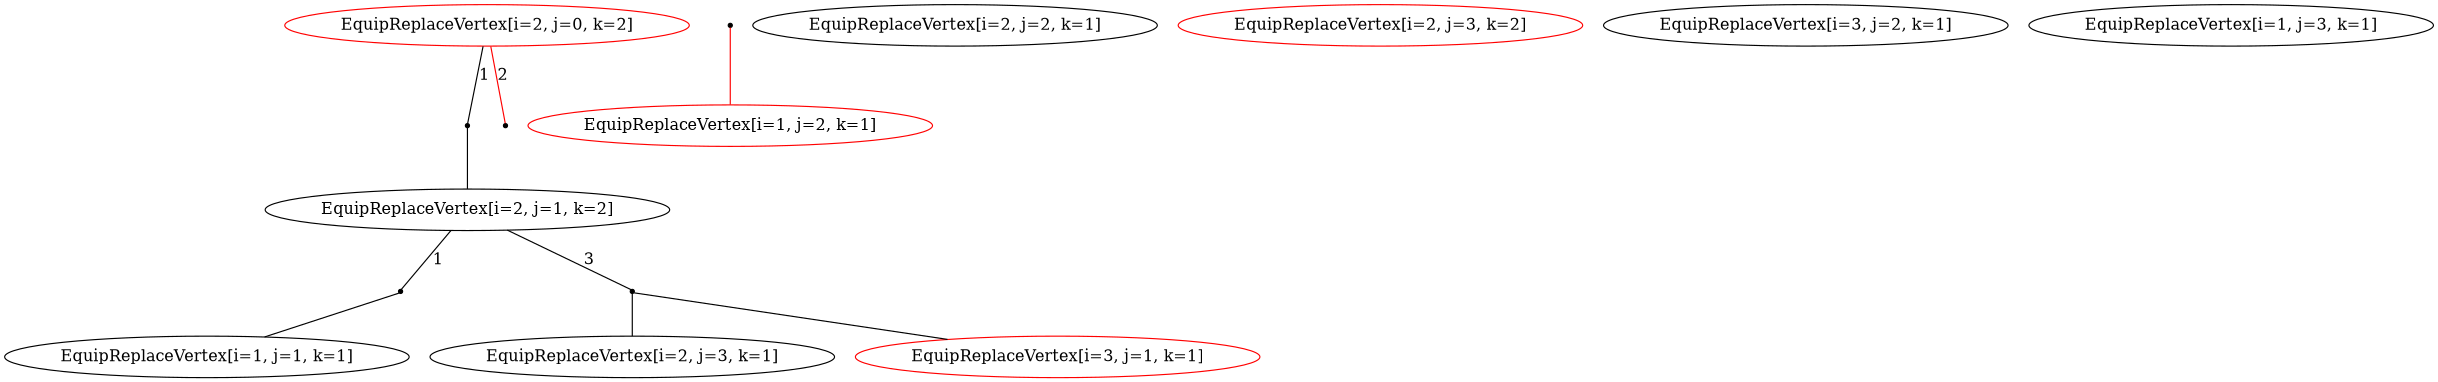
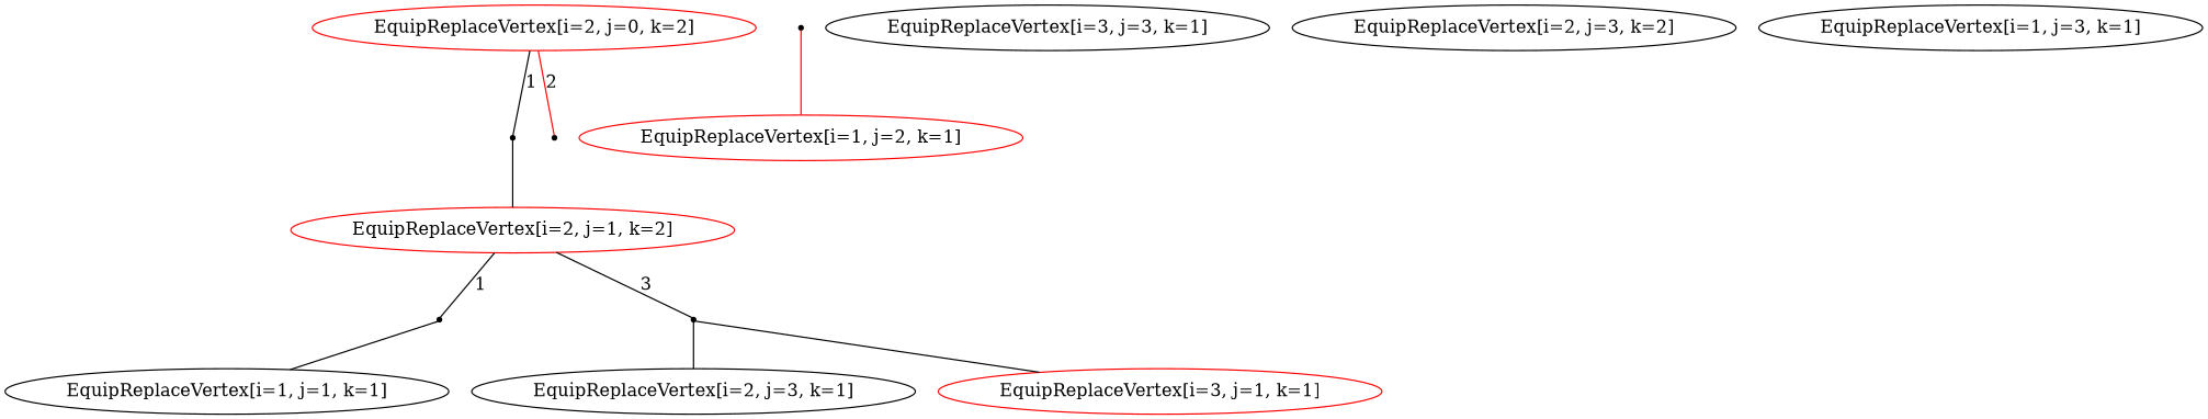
  strict digraph {
    node [shape=ellipse]
    edge [arrowhead=none]
    n1 [label="EquipReplaceVertex[i=2, j=3, k=1]"]
    n2 [color=red label="EquipReplaceVertex[i=1, j=2, k=1]"]
    n3 [label="EquipReplaceVertex[i=1, j=1, k=1]"]
-   n4 [label="EquipReplaceVertex[i=2, j=2, k=1]"]
-   n6 [label="EquipReplaceVertex[i=2, j=3, k=2]" color=red]
-   n7 [label="EquipReplaceVertex[i=3, j=2, k=1]"]
+   n5 [label="EquipReplaceVertex[i=3, j=3, k=1]"]
+   n6 [label="EquipReplaceVertex[i=2, j=3, k=2]"]
    n8 [label=1 shape=point]
    n9 [color=red label="EquipReplaceVertex[i=3, j=1, k=1]"]
-   n10 [label="EquipReplaceVertex[i=2, j=1, k=2]"]
+   n10 [label="EquipReplaceVertex[i=2, j=1, k=2]" color=red]
    n11 [label=1 shape=point]
    n12 [label=3 shape=point]
    n13 [color=red label="EquipReplaceVertex[i=2, j=0, k=2]"]
    n14 [label=1 shape=point]
    n15 [label=2 shape=point]
    n16 [label="EquipReplaceVertex[i=1, j=3, k=1]"]
    n8 -> n2 [color=red]
    n10 -> n11 [label=1]
    n10 -> n12 [label=3]
    n11 -> n3
    n12 -> n1
    n12 -> n9
    n13 -> n14 [label=1]
    n13 -> n15 [color=red label=2]
    n14 -> n10
  }
